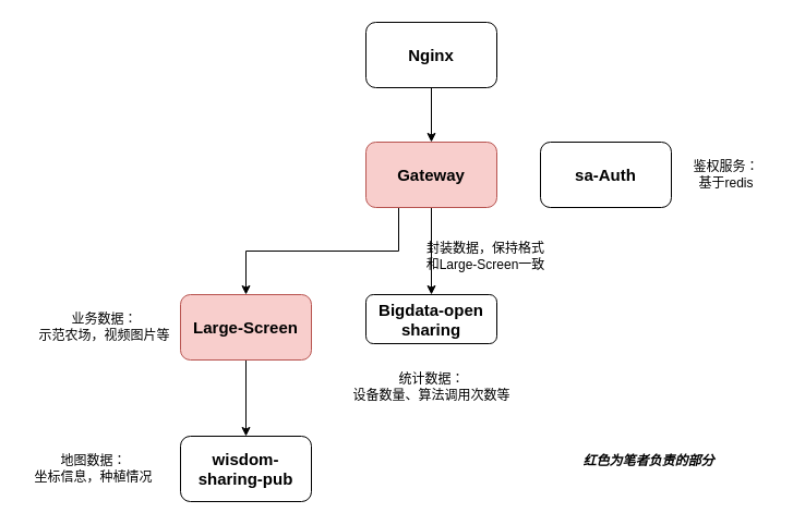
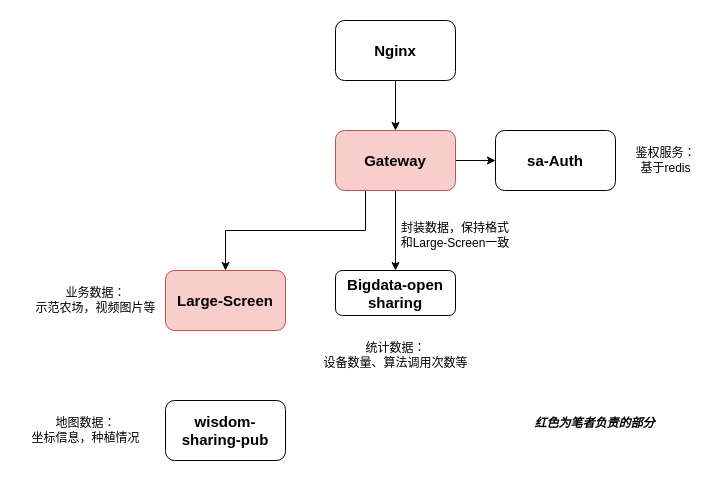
  <mxCell id="0" />
  <mxCell id="1" parent="0" />
  <mxCell id="2" style="edgeStyle=orthogonalEdgeStyle;rounded=0;orthogonalLoop=1;jettySize=auto;html=1;exitX=0.25;exitY=1;exitDx=0;exitDy=0;entryX=0.5;entryY=0;entryDx=0;entryDy=0;" edge="1" parent="1" source="5" target="7"><mxGeometry relative="1" as="geometry" /></mxCell>
  <mxCell id="3" style="edgeStyle=orthogonalEdgeStyle;rounded=0;orthogonalLoop=1;jettySize=auto;html=1;exitX=0.5;exitY=1;exitDx=0;exitDy=0;entryX=0.5;entryY=0;entryDx=0;entryDy=0;" edge="1" parent="1" source="5" target="8"><mxGeometry relative="1" as="geometry" /></mxCell>
+ <mxCell id="4" style="edgeStyle=orthogonalEdgeStyle;rounded=0;orthogonalLoop=1;jettySize=auto;html=1;exitX=1;exitY=0.5;exitDx=0;exitDy=0;entryX=0;entryY=0.5;entryDx=0;entryDy=0;" edge="1" parent="1" source="5" target="9"><mxGeometry relative="1" as="geometry" /></mxCell>
  <mxCell id="5" value="&lt;b&gt;&lt;font style=&quot;font-size: 15px;&quot;&gt;Gateway&lt;/font&gt;&lt;/b&gt;" style="rounded=1;whiteSpace=wrap;html=1;fillColor=#f8cecc;strokeColor=#b85450;" vertex="1" parent="1"><mxGeometry x="335" y="130" width="120" height="60" as="geometry" /></mxCell>
- <mxCell id="6" style="edgeStyle=orthogonalEdgeStyle;rounded=0;orthogonalLoop=1;jettySize=auto;html=1;exitX=0.5;exitY=1;exitDx=0;exitDy=0;entryX=0.5;entryY=0;entryDx=0;entryDy=0;" edge="1" parent="1" source="7" target="12"><mxGeometry relative="1" as="geometry" /></mxCell>
  <mxCell id="7" value="&lt;b&gt;&lt;font style=&quot;font-size: 15px;&quot;&gt;Large-Screen&lt;/font&gt;&lt;/b&gt;" style="rounded=1;whiteSpace=wrap;html=1;fillColor=#f8cecc;strokeColor=#b85450;" vertex="1" parent="1"><mxGeometry x="165" y="270" width="120" height="60" as="geometry" /></mxCell>
  <mxCell id="8" value="&lt;span style=&quot;font-size: 15px;&quot;&gt;&lt;b&gt;Bigdata-open sharing&lt;/b&gt;&lt;/span&gt;" style="rounded=1;whiteSpace=wrap;html=1;" vertex="1" parent="1"><mxGeometry x="335" y="270" width="120" height="45" as="geometry" /></mxCell>
  <mxCell id="9" value="&lt;span style=&quot;font-size: 15px;&quot;&gt;&lt;b&gt;sa-Auth&lt;/b&gt;&lt;/span&gt;" style="rounded=1;whiteSpace=wrap;html=1;" vertex="1" parent="1"><mxGeometry x="495" y="130" width="120" height="60" as="geometry" /></mxCell>
  <mxCell id="10" style="edgeStyle=orthogonalEdgeStyle;rounded=0;orthogonalLoop=1;jettySize=auto;html=1;exitX=0.5;exitY=1;exitDx=0;exitDy=0;entryX=0.5;entryY=0;entryDx=0;entryDy=0;" edge="1" parent="1" source="11" target="5"><mxGeometry relative="1" as="geometry" /></mxCell>
  <mxCell id="11" value="&lt;b&gt;&lt;font style=&quot;font-size: 15px;&quot;&gt;Nginx&lt;/font&gt;&lt;/b&gt;" style="rounded=1;whiteSpace=wrap;html=1;" vertex="1" parent="1"><mxGeometry x="335" y="20" width="120" height="60" as="geometry" /></mxCell>
  <mxCell id="12" value="&lt;span style=&quot;font-size: 15px;&quot;&gt;&lt;b&gt;wisdom-sharing-pub&lt;/b&gt;&lt;/span&gt;" style="rounded=1;whiteSpace=wrap;html=1;" vertex="1" parent="1"><mxGeometry x="165" y="400" width="120" height="60" as="geometry" /></mxCell>
  <mxCell id="13" value="业务数据：&lt;div&gt;示范农场，视频图片等&lt;/div&gt;" style="text;html=1;align=center;verticalAlign=middle;resizable=0;points=[];autosize=1;strokeColor=none;fillColor=none;" vertex="1" parent="1"><mxGeometry x="25" y="280" width="140" height="40" as="geometry" /></mxCell>
  <mxCell id="14" value="统计数据：&lt;div&gt;设备数量、算法调用次数等&lt;/div&gt;" style="text;html=1;align=center;verticalAlign=middle;resizable=0;points=[];autosize=1;strokeColor=none;fillColor=none;" vertex="1" parent="1"><mxGeometry x="310" y="335" width="170" height="40" as="geometry" /></mxCell>
  <mxCell id="15" value="鉴权服务：&lt;div&gt;基于redis&lt;/div&gt;" style="text;html=1;align=center;verticalAlign=middle;resizable=0;points=[];autosize=1;strokeColor=none;fillColor=none;" vertex="1" parent="1"><mxGeometry x="625" y="140" width="80" height="40" as="geometry" /></mxCell>
  <mxCell id="16" value="地图数据：&lt;div&gt;坐标信息，种植情况&lt;/div&gt;" style="text;html=1;align=center;verticalAlign=middle;resizable=0;points=[];autosize=1;strokeColor=none;fillColor=none;" vertex="1" parent="1"><mxGeometry x="20" y="410" width="130" height="40" as="geometry" /></mxCell>
- <mxCell id="17" value="封装数据，保持格式和Large-Screen一致" style="text;html=1;align=center;verticalAlign=middle;whiteSpace=wrap;rounded=0;" vertex="1" parent="1"><mxGeometry x="385" y="220" width="120" height="30" as="geometry" /></mxCell>
+ <mxCell id="17" value="封装数据，保持格式和Large-Screen一致" style="text;html=1;align=center;verticalAlign=middle;whiteSpace=wrap;rounded=0;" vertex="1" parent="1"><mxGeometry x="395" y="220" width="120" height="30" as="geometry" /></mxCell>
  <mxCell id="18" value="&lt;i&gt;&lt;b&gt;红色为笔者负责的部分&lt;/b&gt;&lt;/i&gt;" style="text;html=1;align=center;verticalAlign=middle;resizable=0;points=[];autosize=1;strokeColor=none;fillColor=none;" vertex="1" parent="1"><mxGeometry x="525" y="410" width="138" height="26" as="geometry" /></mxCell>
